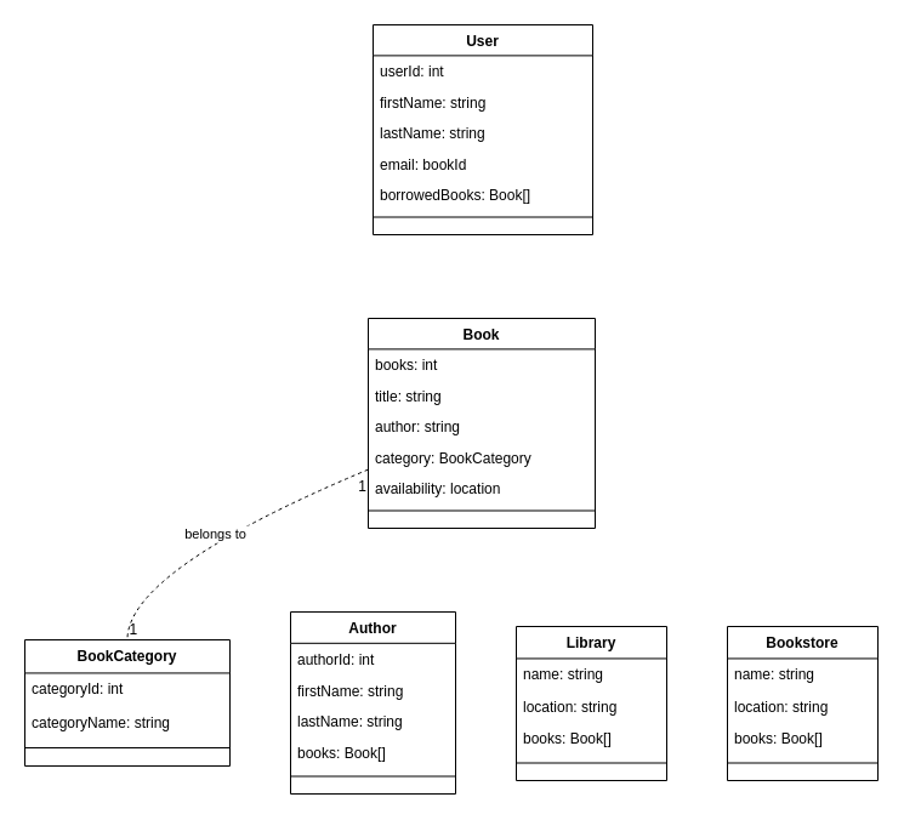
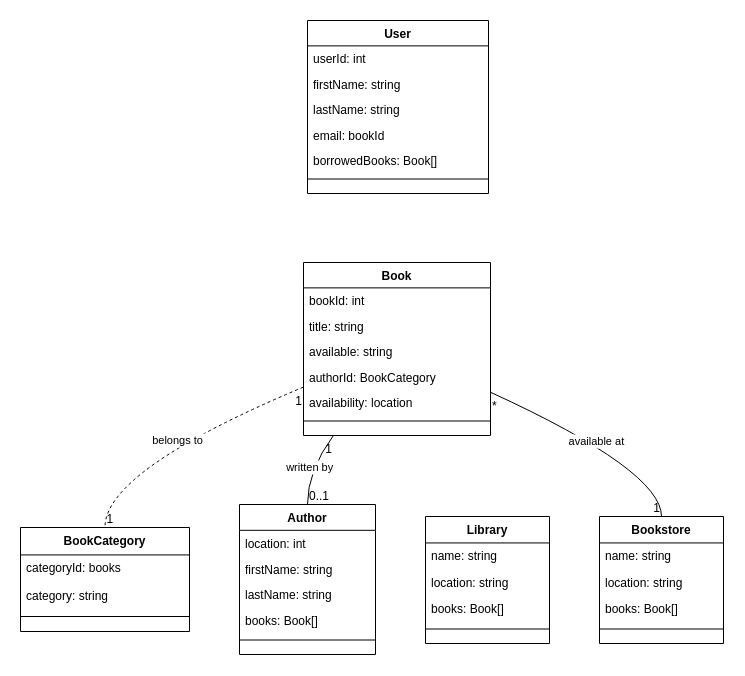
  <mxCell id="0" />
  <mxCell id="1" parent="0" />
  <mxCell id="2" value="Book" style="swimlane;fontStyle=1;align=center;verticalAlign=top;childLayout=stackLayout;horizontal=1;startSize=25.385;horizontalStack=0;resizeParent=1;resizeParentMax=0;resizeLast=0;collapsible=0;marginBottom=0;" vertex="1" parent="1"><mxGeometry x="303" y="262" width="187" height="173" as="geometry" /></mxCell>
- <mxCell id="3" value="books: int" style="text;strokeColor=none;fillColor=none;align=left;verticalAlign=top;spacingLeft=4;spacingRight=4;overflow=hidden;rotatable=0;points=[[0,0.5],[1,0.5]];portConstraint=eastwest;" vertex="1" parent="2"><mxGeometry y="25" width="187" height="25" as="geometry" /></mxCell>
+ <mxCell id="3" value="bookId: int" style="text;strokeColor=none;fillColor=none;align=left;verticalAlign=top;spacingLeft=4;spacingRight=4;overflow=hidden;rotatable=0;points=[[0,0.5],[1,0.5]];portConstraint=eastwest;" vertex="1" parent="2"><mxGeometry y="25" width="187" height="25" as="geometry" /></mxCell>
  <mxCell id="4" value="title: string" style="text;strokeColor=none;fillColor=none;align=left;verticalAlign=top;spacingLeft=4;spacingRight=4;overflow=hidden;rotatable=0;points=[[0,0.5],[1,0.5]];portConstraint=eastwest;" vertex="1" parent="2"><mxGeometry y="51" width="187" height="25" as="geometry" /></mxCell>
- <mxCell id="5" value="author: string" style="text;strokeColor=none;fillColor=none;align=left;verticalAlign=top;spacingLeft=4;spacingRight=4;overflow=hidden;rotatable=0;points=[[0,0.5],[1,0.5]];portConstraint=eastwest;" vertex="1" parent="2"><mxGeometry y="76" width="187" height="25" as="geometry" /></mxCell>
- <mxCell id="6" value="category: BookCategory" style="text;strokeColor=none;fillColor=none;align=left;verticalAlign=top;spacingLeft=4;spacingRight=4;overflow=hidden;rotatable=0;points=[[0,0.5],[1,0.5]];portConstraint=eastwest;" vertex="1" parent="2"><mxGeometry y="102" width="187" height="25" as="geometry" /></mxCell>
+ <mxCell id="5" value="available: string" style="text;strokeColor=none;fillColor=none;align=left;verticalAlign=top;spacingLeft=4;spacingRight=4;overflow=hidden;rotatable=0;points=[[0,0.5],[1,0.5]];portConstraint=eastwest;" vertex="1" parent="2"><mxGeometry y="76" width="187" height="25" as="geometry" /></mxCell>
+ <mxCell id="6" value="authorId: BookCategory" style="text;strokeColor=none;fillColor=none;align=left;verticalAlign=top;spacingLeft=4;spacingRight=4;overflow=hidden;rotatable=0;points=[[0,0.5],[1,0.5]];portConstraint=eastwest;" vertex="1" parent="2"><mxGeometry y="102" width="187" height="25" as="geometry" /></mxCell>
  <mxCell id="7" value="availability: location" style="text;strokeColor=none;fillColor=none;align=left;verticalAlign=top;spacingLeft=4;spacingRight=4;overflow=hidden;rotatable=0;points=[[0,0.5],[1,0.5]];portConstraint=eastwest;" vertex="1" parent="2"><mxGeometry y="127" width="187" height="25" as="geometry" /></mxCell>
  <mxCell id="8" style="line;strokeWidth=1;fillColor=none;align=left;verticalAlign=middle;spacingTop=-1;spacingLeft=3;spacingRight=3;rotatable=0;labelPosition=right;points=[];portConstraint=eastwest;strokeColor=inherit;" vertex="1" parent="2"><mxGeometry y="152" width="187" height="13" as="geometry" /></mxCell>
  <mxCell id="9" value="BookCategory" style="swimlane;fontStyle=1;align=center;verticalAlign=top;childLayout=stackLayout;horizontal=1;startSize=27.429;horizontalStack=0;resizeParent=1;resizeParentMax=0;resizeLast=0;collapsible=0;marginBottom=0;" vertex="1" parent="1"><mxGeometry x="20" y="527" width="169" height="104" as="geometry" /></mxCell>
- <mxCell id="10" value="categoryId: int" style="text;strokeColor=none;fillColor=none;align=left;verticalAlign=top;spacingLeft=4;spacingRight=4;overflow=hidden;rotatable=0;points=[[0,0.5],[1,0.5]];portConstraint=eastwest;" vertex="1" parent="9"><mxGeometry y="27" width="169" height="27" as="geometry" /></mxCell>
- <mxCell id="11" value="categoryName: string" style="text;strokeColor=none;fillColor=none;align=left;verticalAlign=top;spacingLeft=4;spacingRight=4;overflow=hidden;rotatable=0;points=[[0,0.5],[1,0.5]];portConstraint=eastwest;" vertex="1" parent="9"><mxGeometry y="55" width="169" height="27" as="geometry" /></mxCell>
+ <mxCell id="10" value="categoryId: books" style="text;strokeColor=none;fillColor=none;align=left;verticalAlign=top;spacingLeft=4;spacingRight=4;overflow=hidden;rotatable=0;points=[[0,0.5],[1,0.5]];portConstraint=eastwest;" vertex="1" parent="9"><mxGeometry y="27" width="169" height="27" as="geometry" /></mxCell>
+ <mxCell id="11" value="category: string" style="text;strokeColor=none;fillColor=none;align=left;verticalAlign=top;spacingLeft=4;spacingRight=4;overflow=hidden;rotatable=0;points=[[0,0.5],[1,0.5]];portConstraint=eastwest;" vertex="1" parent="9"><mxGeometry y="55" width="169" height="27" as="geometry" /></mxCell>
  <mxCell id="12" style="line;strokeWidth=1;fillColor=none;align=left;verticalAlign=middle;spacingTop=-1;spacingLeft=3;spacingRight=3;rotatable=0;labelPosition=right;points=[];portConstraint=eastwest;strokeColor=inherit;" vertex="1" parent="9"><mxGeometry y="82" width="169" height="14" as="geometry" /></mxCell>
  <mxCell id="13" value="Author" style="swimlane;fontStyle=1;align=center;verticalAlign=top;childLayout=stackLayout;horizontal=1;startSize=25.818;horizontalStack=0;resizeParent=1;resizeParentMax=0;resizeLast=0;collapsible=0;marginBottom=0;" vertex="1" parent="1"><mxGeometry x="239" y="504" width="136" height="150" as="geometry" /></mxCell>
- <mxCell id="14" value="authorId: int" style="text;strokeColor=none;fillColor=none;align=left;verticalAlign=top;spacingLeft=4;spacingRight=4;overflow=hidden;rotatable=0;points=[[0,0.5],[1,0.5]];portConstraint=eastwest;" vertex="1" parent="13"><mxGeometry y="26" width="136" height="26" as="geometry" /></mxCell>
+ <mxCell id="14" value="location: int" style="text;strokeColor=none;fillColor=none;align=left;verticalAlign=top;spacingLeft=4;spacingRight=4;overflow=hidden;rotatable=0;points=[[0,0.5],[1,0.5]];portConstraint=eastwest;" vertex="1" parent="13"><mxGeometry y="26" width="136" height="26" as="geometry" /></mxCell>
  <mxCell id="15" value="firstName: string" style="text;strokeColor=none;fillColor=none;align=left;verticalAlign=top;spacingLeft=4;spacingRight=4;overflow=hidden;rotatable=0;points=[[0,0.5],[1,0.5]];portConstraint=eastwest;" vertex="1" parent="13"><mxGeometry y="52" width="136" height="26" as="geometry" /></mxCell>
  <mxCell id="16" value="lastName: string" style="text;strokeColor=none;fillColor=none;align=left;verticalAlign=top;spacingLeft=4;spacingRight=4;overflow=hidden;rotatable=0;points=[[0,0.5],[1,0.5]];portConstraint=eastwest;" vertex="1" parent="13"><mxGeometry y="77" width="136" height="26" as="geometry" /></mxCell>
  <mxCell id="17" value="books: Book[]" style="text;strokeColor=none;fillColor=none;align=left;verticalAlign=top;spacingLeft=4;spacingRight=4;overflow=hidden;rotatable=0;points=[[0,0.5],[1,0.5]];portConstraint=eastwest;" vertex="1" parent="13"><mxGeometry y="103" width="136" height="26" as="geometry" /></mxCell>
  <mxCell id="18" style="line;strokeWidth=1;fillColor=none;align=left;verticalAlign=middle;spacingTop=-1;spacingLeft=3;spacingRight=3;rotatable=0;labelPosition=right;points=[];portConstraint=eastwest;strokeColor=inherit;" vertex="1" parent="13"><mxGeometry y="129" width="136" height="13" as="geometry" /></mxCell>
  <mxCell id="19" value="Library" style="swimlane;fontStyle=1;align=center;verticalAlign=top;childLayout=stackLayout;horizontal=1;startSize=26.444;horizontalStack=0;resizeParent=1;resizeParentMax=0;resizeLast=0;collapsible=0;marginBottom=0;" vertex="1" parent="1"><mxGeometry x="425" y="516" width="124" height="127" as="geometry" /></mxCell>
  <mxCell id="20" value="name: string" style="text;strokeColor=none;fillColor=none;align=left;verticalAlign=top;spacingLeft=4;spacingRight=4;overflow=hidden;rotatable=0;points=[[0,0.5],[1,0.5]];portConstraint=eastwest;" vertex="1" parent="19"><mxGeometry y="26" width="124" height="26" as="geometry" /></mxCell>
  <mxCell id="21" value="location: string" style="text;strokeColor=none;fillColor=none;align=left;verticalAlign=top;spacingLeft=4;spacingRight=4;overflow=hidden;rotatable=0;points=[[0,0.5],[1,0.5]];portConstraint=eastwest;" vertex="1" parent="19"><mxGeometry y="53" width="124" height="26" as="geometry" /></mxCell>
  <mxCell id="22" value="books: Book[]" style="text;strokeColor=none;fillColor=none;align=left;verticalAlign=top;spacingLeft=4;spacingRight=4;overflow=hidden;rotatable=0;points=[[0,0.5],[1,0.5]];portConstraint=eastwest;" vertex="1" parent="19"><mxGeometry y="79" width="124" height="26" as="geometry" /></mxCell>
  <mxCell id="23" style="line;strokeWidth=1;fillColor=none;align=left;verticalAlign=middle;spacingTop=-1;spacingLeft=3;spacingRight=3;rotatable=0;labelPosition=right;points=[];portConstraint=eastwest;strokeColor=inherit;" vertex="1" parent="19"><mxGeometry y="106" width="124" height="13" as="geometry" /></mxCell>
  <mxCell id="24" value="Bookstore" style="swimlane;fontStyle=1;align=center;verticalAlign=top;childLayout=stackLayout;horizontal=1;startSize=26.444;horizontalStack=0;resizeParent=1;resizeParentMax=0;resizeLast=0;collapsible=0;marginBottom=0;" vertex="1" parent="1"><mxGeometry x="599" y="516" width="124" height="127" as="geometry" /></mxCell>
  <mxCell id="25" value="name: string" style="text;strokeColor=none;fillColor=none;align=left;verticalAlign=top;spacingLeft=4;spacingRight=4;overflow=hidden;rotatable=0;points=[[0,0.5],[1,0.5]];portConstraint=eastwest;" vertex="1" parent="24"><mxGeometry y="26" width="124" height="26" as="geometry" /></mxCell>
  <mxCell id="26" value="location: string" style="text;strokeColor=none;fillColor=none;align=left;verticalAlign=top;spacingLeft=4;spacingRight=4;overflow=hidden;rotatable=0;points=[[0,0.5],[1,0.5]];portConstraint=eastwest;" vertex="1" parent="24"><mxGeometry y="53" width="124" height="26" as="geometry" /></mxCell>
  <mxCell id="27" value="books: Book[]" style="text;strokeColor=none;fillColor=none;align=left;verticalAlign=top;spacingLeft=4;spacingRight=4;overflow=hidden;rotatable=0;points=[[0,0.5],[1,0.5]];portConstraint=eastwest;" vertex="1" parent="24"><mxGeometry y="79" width="124" height="26" as="geometry" /></mxCell>
  <mxCell id="28" style="line;strokeWidth=1;fillColor=none;align=left;verticalAlign=middle;spacingTop=-1;spacingLeft=3;spacingRight=3;rotatable=0;labelPosition=right;points=[];portConstraint=eastwest;strokeColor=inherit;" vertex="1" parent="24"><mxGeometry y="106" width="124" height="13" as="geometry" /></mxCell>
  <mxCell id="29" value="User" style="swimlane;fontStyle=1;align=center;verticalAlign=top;childLayout=stackLayout;horizontal=1;startSize=25.385;horizontalStack=0;resizeParent=1;resizeParentMax=0;resizeLast=0;collapsible=0;marginBottom=0;" vertex="1" parent="1"><mxGeometry x="307" y="20" width="181" height="173" as="geometry" /></mxCell>
  <mxCell id="30" value="userId: int" style="text;strokeColor=none;fillColor=none;align=left;verticalAlign=top;spacingLeft=4;spacingRight=4;overflow=hidden;rotatable=0;points=[[0,0.5],[1,0.5]];portConstraint=eastwest;" vertex="1" parent="29"><mxGeometry y="25" width="181" height="25" as="geometry" /></mxCell>
  <mxCell id="31" value="firstName: string" style="text;strokeColor=none;fillColor=none;align=left;verticalAlign=top;spacingLeft=4;spacingRight=4;overflow=hidden;rotatable=0;points=[[0,0.5],[1,0.5]];portConstraint=eastwest;" vertex="1" parent="29"><mxGeometry y="51" width="181" height="25" as="geometry" /></mxCell>
  <mxCell id="32" value="lastName: string" style="text;strokeColor=none;fillColor=none;align=left;verticalAlign=top;spacingLeft=4;spacingRight=4;overflow=hidden;rotatable=0;points=[[0,0.5],[1,0.5]];portConstraint=eastwest;" vertex="1" parent="29"><mxGeometry y="76" width="181" height="25" as="geometry" /></mxCell>
  <mxCell id="33" value="email: bookId" style="text;strokeColor=none;fillColor=none;align=left;verticalAlign=top;spacingLeft=4;spacingRight=4;overflow=hidden;rotatable=0;points=[[0,0.5],[1,0.5]];portConstraint=eastwest;" vertex="1" parent="29"><mxGeometry y="102" width="181" height="25" as="geometry" /></mxCell>
  <mxCell id="34" value="borrowedBooks: Book[]" style="text;strokeColor=none;fillColor=none;align=left;verticalAlign=top;spacingLeft=4;spacingRight=4;overflow=hidden;rotatable=0;points=[[0,0.5],[1,0.5]];portConstraint=eastwest;" vertex="1" parent="29"><mxGeometry y="127" width="181" height="25" as="geometry" /></mxCell>
  <mxCell id="35" style="line;strokeWidth=1;fillColor=none;align=left;verticalAlign=middle;spacingTop=-1;spacingLeft=3;spacingRight=3;rotatable=0;labelPosition=right;points=[];portConstraint=eastwest;strokeColor=inherit;" vertex="1" parent="29"><mxGeometry y="152" width="181" height="13" as="geometry" /></mxCell>
  <mxCell id="36" value="belongs to" style="curved=1;startArrow=none;endArrow=none;exitX=0;exitY=0.72;entryX=0.5;entryY=0;dashed=1;" edge="1" parent="1" source="2" target="9"><mxGeometry relative="1" as="geometry"><Array as="points"><mxPoint x="104" y="470" /></Array></mxGeometry></mxCell>
  <mxCell id="37" value="1" style="edgeLabel;resizable=0;labelBackgroundColor=none;fontSize=12;align=right;verticalAlign=top;" vertex="1" parent="36"><mxGeometry x="-1" relative="1" as="geometry" /></mxCell>
  <mxCell id="38" value="1" style="edgeLabel;resizable=0;labelBackgroundColor=none;fontSize=12;align=left;verticalAlign=bottom;" vertex="1" parent="36"><mxGeometry x="1" relative="1" as="geometry" /></mxCell>
+ <mxCell id="39" value="written by" style="curved=1;startArrow=none;endArrow=none;exitX=0.16;exitY=1;entryX=0.5;entryY=0;" edge="1" parent="1" source="2" target="13"><mxGeometry relative="1" as="geometry"><Array as="points"><mxPoint x="307" y="470" /></Array></mxGeometry></mxCell>
+ <mxCell id="40" value="1" style="edgeLabel;resizable=0;labelBackgroundColor=none;fontSize=12;align=right;verticalAlign=top;" vertex="1" parent="39"><mxGeometry x="-1" relative="1" as="geometry" /></mxCell>
+ <mxCell id="41" value="0..1" style="edgeLabel;resizable=0;labelBackgroundColor=none;fontSize=12;align=left;verticalAlign=bottom;" vertex="1" parent="39"><mxGeometry x="1" relative="1" as="geometry" /></mxCell>
+ <mxCell id="42" value="available at" style="curved=1;startArrow=none;endArrow=none;exitX=1;exitY=0.75;entryX=0.5;entryY=0;" edge="1" parent="1" source="2" target="24"><mxGeometry relative="1" as="geometry"><Array as="points"><mxPoint x="661" y="470" /></Array></mxGeometry></mxCell>
+ <mxCell id="43" value="*" style="edgeLabel;resizable=0;labelBackgroundColor=none;fontSize=12;align=left;verticalAlign=top;" vertex="1" parent="42"><mxGeometry x="-1" relative="1" as="geometry" /></mxCell>
+ <mxCell id="44" value="1" style="edgeLabel;resizable=0;labelBackgroundColor=none;fontSize=12;align=right;verticalAlign=bottom;" vertex="1" parent="42"><mxGeometry x="1" relative="1" as="geometry" /></mxCell>
